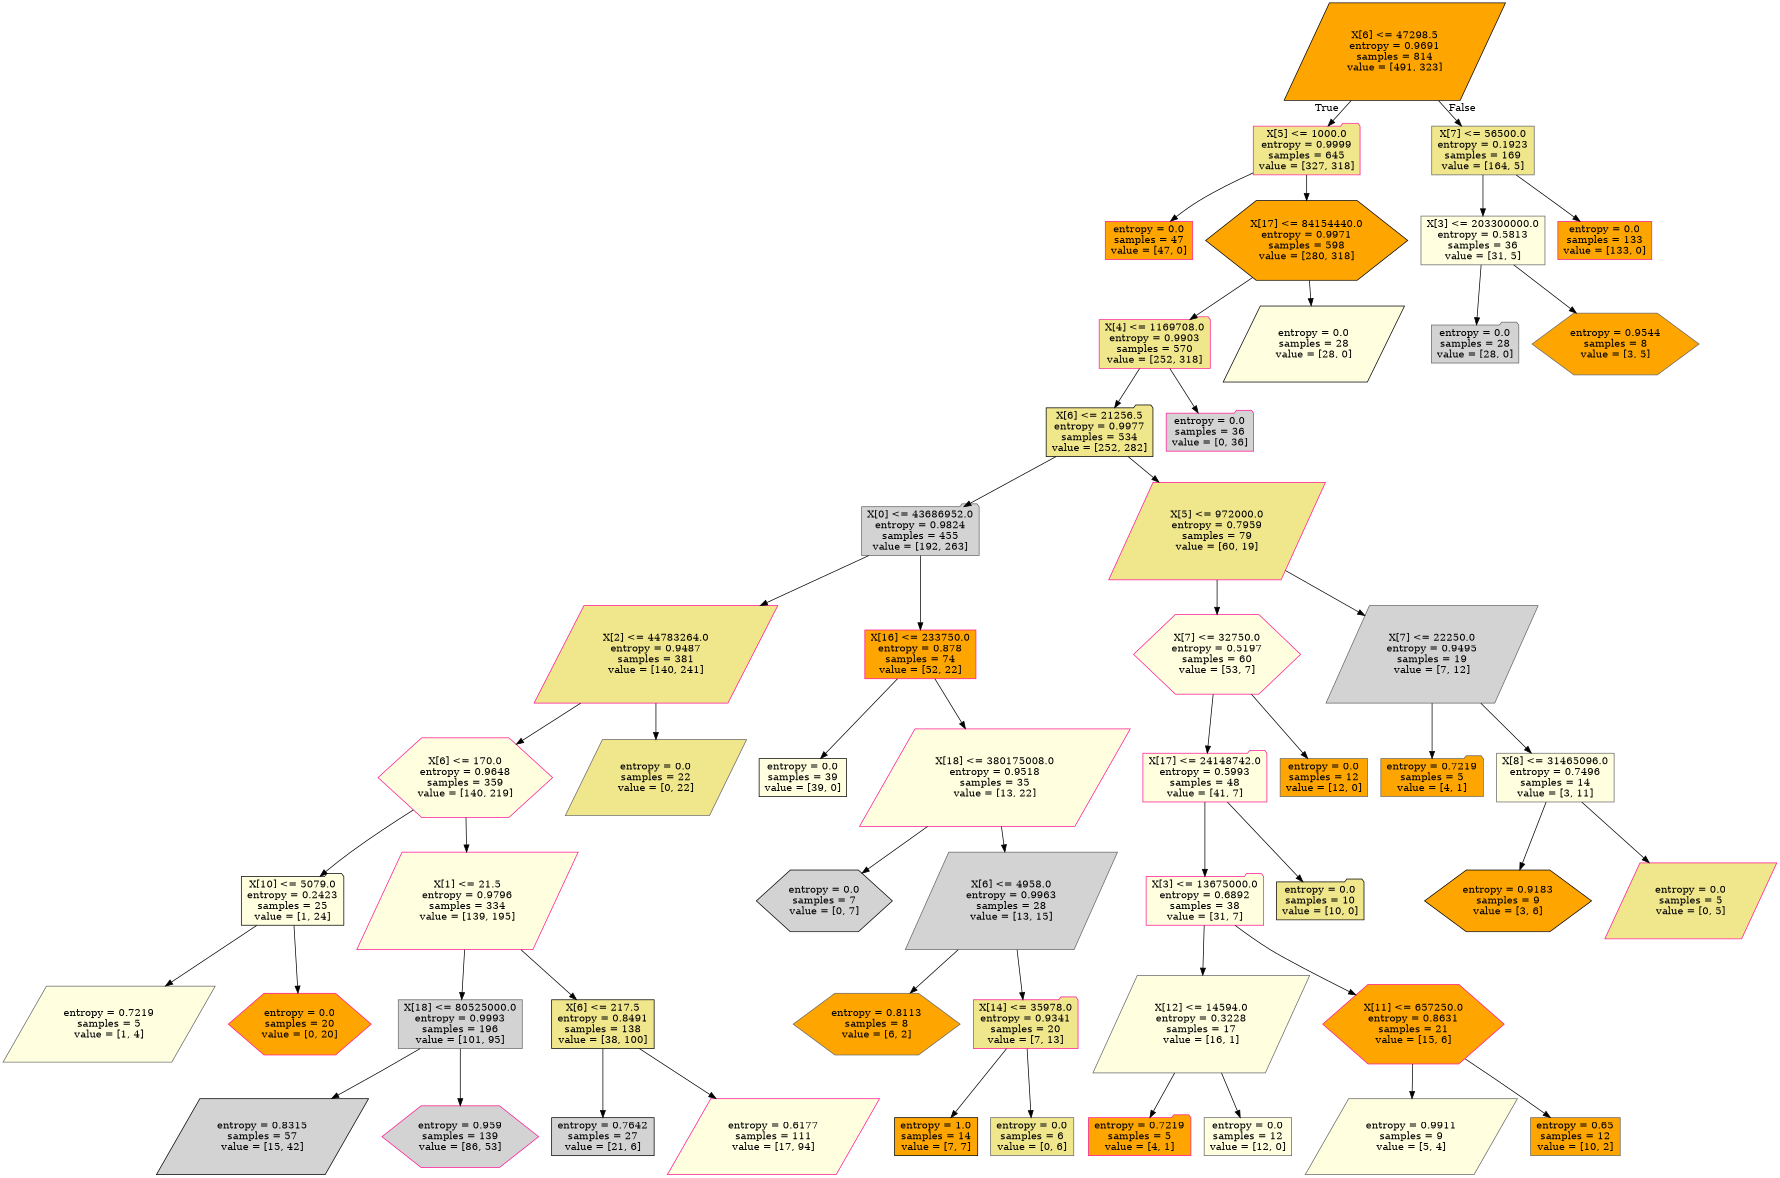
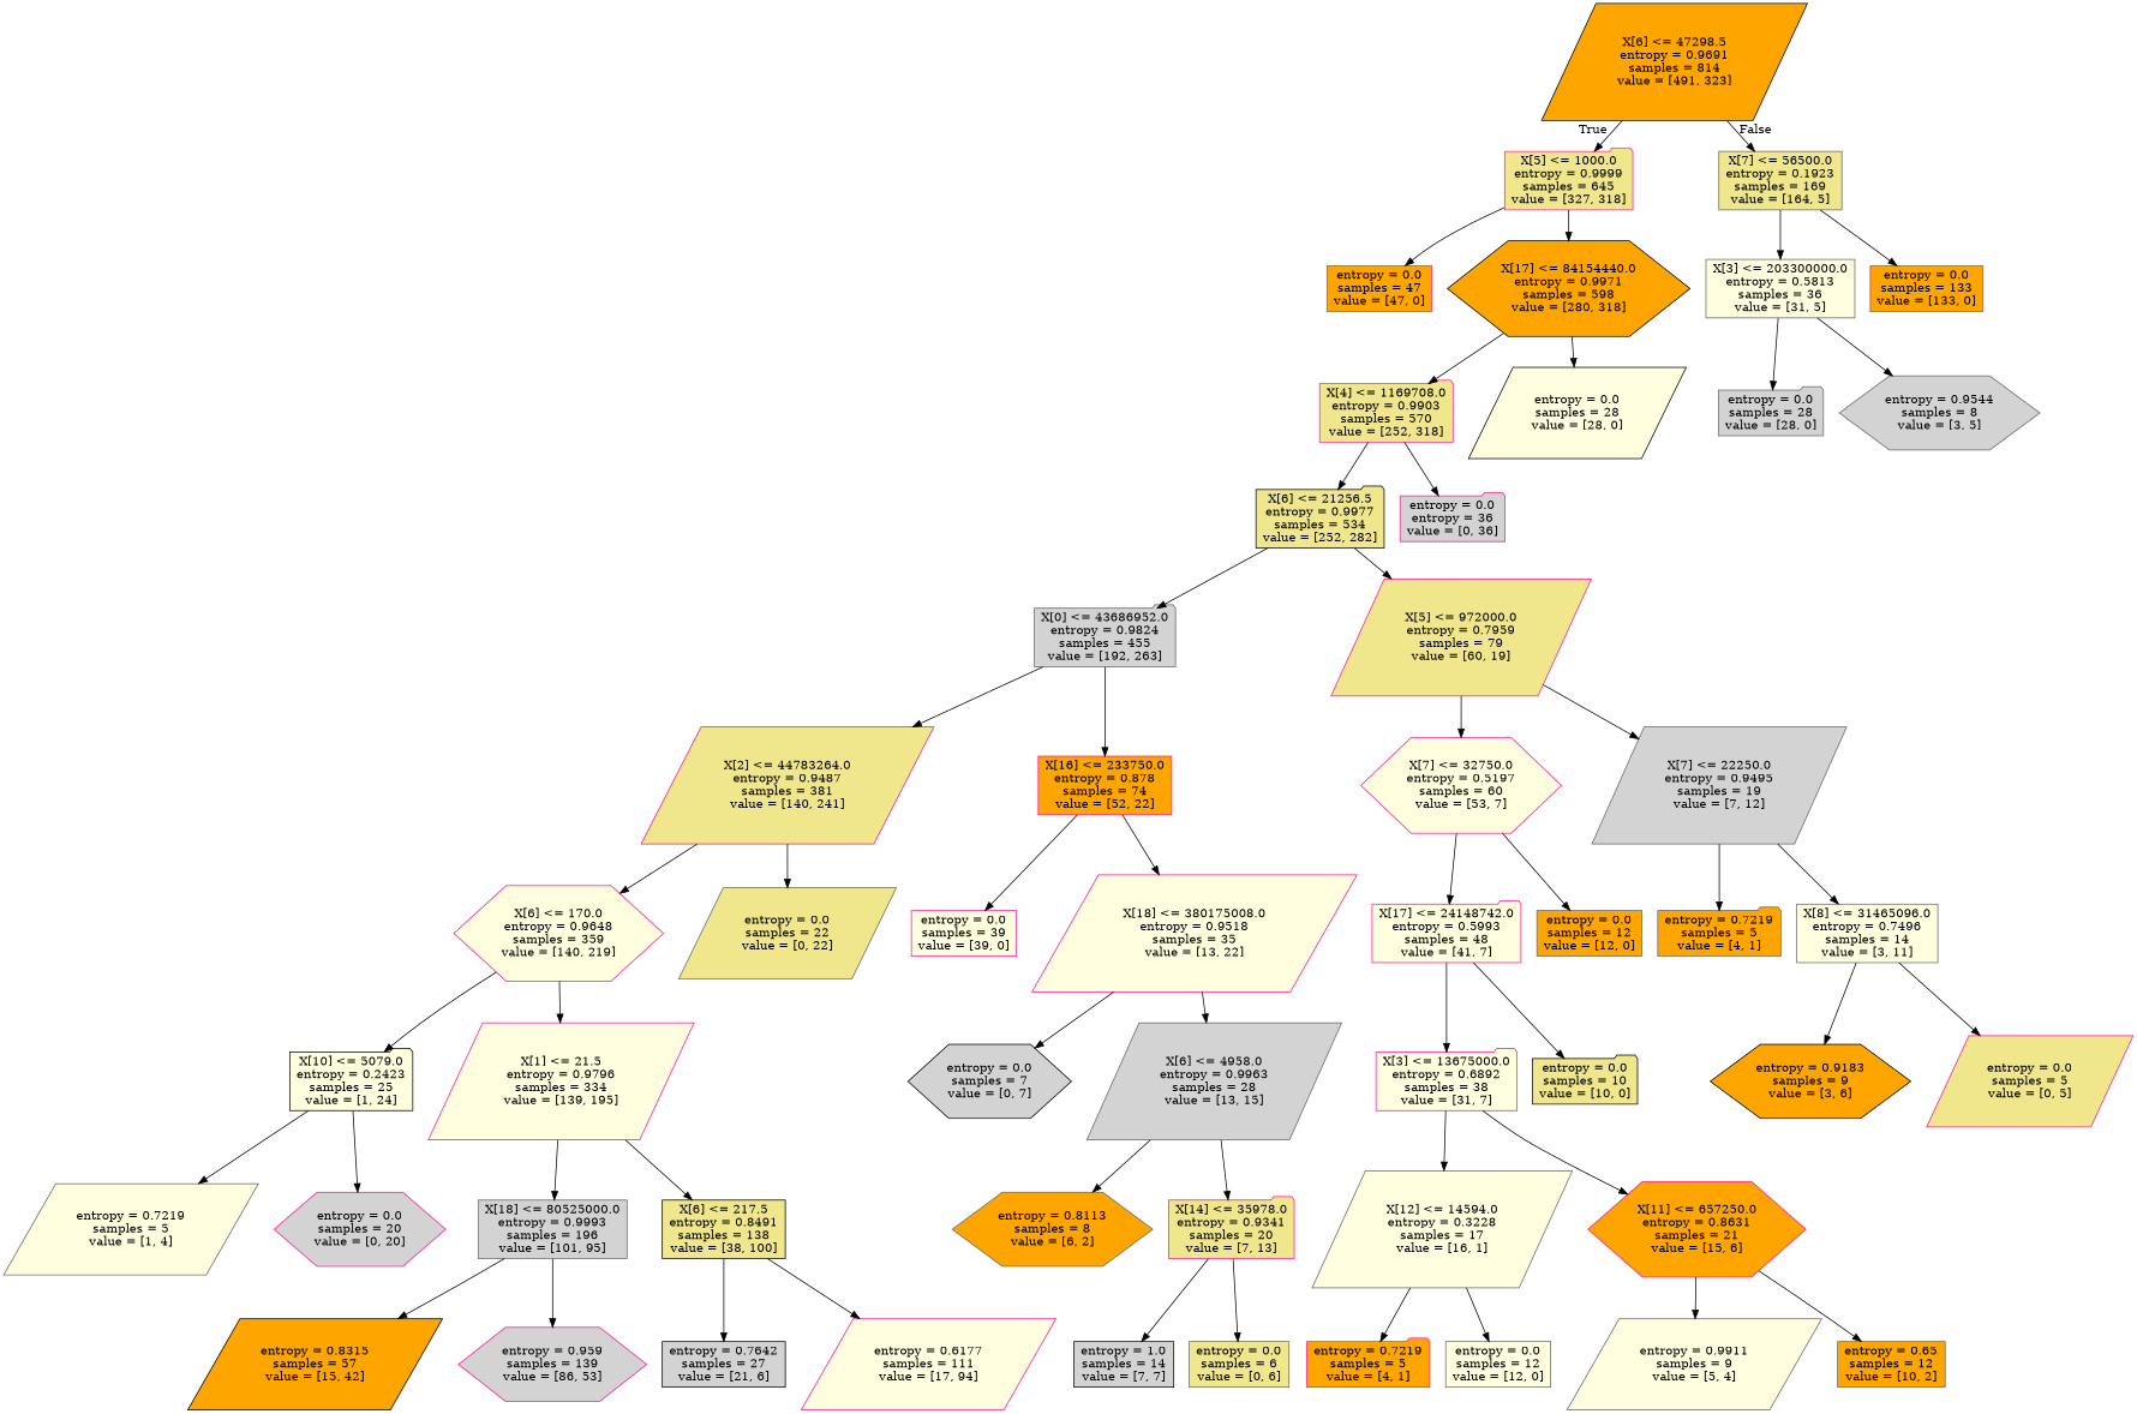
  digraph {
    node [color=deeppink fillcolor=lightyellow shape=parallelogram style=filled]
    n1 [color=black fillcolor=orange label="X[6] <= 47298.5\nentropy = 0.9691\nsamples = 814\nvalue = [491, 323]"]
    n2 [fillcolor=khaki label="X[5] <= 1000.0\nentropy = 0.9999\nsamples = 645\nvalue = [327, 318]" shape=folder]
    n3 [color=gray40 fillcolor=khaki label="X[7] <= 56500.0\nentropy = 0.1923\nsamples = 169\nvalue = [164, 5]" shape=box]
    n4 [fillcolor=orange label="entropy = 0.0\nsamples = 47\nvalue = [47, 0]" shape=box]
    n5 [color=black fillcolor=orange label="X[17] <= 84154440.0\nentropy = 0.9971\nsamples = 598\nvalue = [280, 318]" shape=hexagon]
    n6 [color=gray40 label="X[3] <= 203300000.0\nentropy = 0.5813\nsamples = 36\nvalue = [31, 5]" shape=box]
    n7 [fillcolor=orange label="entropy = 0.0\nsamples = 133\nvalue = [133, 0]" shape=box]
    n8 [fillcolor=khaki label="X[4] <= 1169708.0\nentropy = 0.9903\nsamples = 570\nvalue = [252, 318]" shape=folder]
    n9 [color=black label="entropy = 0.0\nsamples = 28\nvalue = [28, 0]"]
    n10 [color=black fillcolor=khaki label="X[6] <= 21256.5\nentropy = 0.9977\nsamples = 534\nvalue = [252, 282]" shape=folder]
-   n11 [fillcolor=lightgrey label="entropy = 0.0\nsamples = 36\nvalue = [0, 36]" shape=folder]
+   n11 [fillcolor=lightgrey label="entropy = 0.0\nentropy = 36\nvalue = [0, 36]" shape=folder]
    n12 [color=gray40 fillcolor=lightgrey label="X[0] <= 43686952.0\nentropy = 0.9824\nsamples = 455\nvalue = [192, 263]" shape=folder]
    n13 [fillcolor=khaki label="X[5] <= 972000.0\nentropy = 0.7959\nsamples = 79\nvalue = [60, 19]"]
    n14 [fillcolor=khaki label="X[2] <= 44783264.0\nentropy = 0.9487\nsamples = 381\nvalue = [140, 241]"]
    n15 [fillcolor=orange label="X[16] <= 233750.0\nentropy = 0.878\nsamples = 74\nvalue = [52, 22]" shape=box]
    n16 [label="X[7] <= 32750.0\nentropy = 0.5197\nsamples = 60\nvalue = [53, 7]" shape=hexagon]
    n17 [color=gray40 fillcolor=lightgrey label="X[7] <= 22250.0\nentropy = 0.9495\nsamples = 19\nvalue = [7, 12]"]
    n18 [label="X[6] <= 170.0\nentropy = 0.9648\nsamples = 359\nvalue = [140, 219]" shape=hexagon]
    n19 [color=gray40 fillcolor=khaki label="entropy = 0.0\nsamples = 22\nvalue = [0, 22]"]
-   n20 [color=black label="entropy = 0.0\nsamples = 39\nvalue = [39, 0]" shape=box]
+   n20 [label="entropy = 0.0\nsamples = 39\nvalue = [39, 0]" shape=box]
    n21 [label="X[18] <= 380175008.0\nentropy = 0.9518\nsamples = 35\nvalue = [13, 22]"]
    n22 [color=black label="X[10] <= 5079.0\nentropy = 0.2423\nsamples = 25\nvalue = [1, 24]" shape=folder]
    n23 [label="X[1] <= 21.5\nentropy = 0.9796\nsamples = 334\nvalue = [139, 195]"]
    n24 [color=gray40 label="entropy = 0.7219\nsamples = 5\nvalue = [1, 4]"]
-   n25 [fillcolor=orange label="entropy = 0.0\nsamples = 20\nvalue = [0, 20]" shape=hexagon]
+   n25 [fillcolor=lightgrey label="entropy = 0.0\nsamples = 20\nvalue = [0, 20]" shape=hexagon]
    n26 [color=gray40 fillcolor=lightgrey label="X[18] <= 80525000.0\nentropy = 0.9993\nsamples = 196\nvalue = [101, 95]" shape=box]
    n27 [color=black fillcolor=khaki label="X[6] <= 217.5\nentropy = 0.8491\nsamples = 138\nvalue = [38, 100]" shape=box]
-   n28 [color=black fillcolor=lightgrey label="entropy = 0.8315\nsamples = 57\nvalue = [15, 42]"]
+   n28 [color=black fillcolor=orange label="entropy = 0.8315\nsamples = 57\nvalue = [15, 42]"]
    n29 [fillcolor=lightgrey label="entropy = 0.959\nsamples = 139\nvalue = [86, 53]" shape=hexagon]
    n30 [color=black fillcolor=lightgrey label="entropy = 0.7642\nsamples = 27\nvalue = [21, 6]" shape=box]
    n31 [label="entropy = 0.6177\nsamples = 111\nvalue = [17, 94]"]
    n32 [color=black fillcolor=lightgrey label="entropy = 0.0\nsamples = 7\nvalue = [0, 7]" shape=hexagon]
    n33 [color=gray40 fillcolor=lightgrey label="X[6] <= 4958.0\nentropy = 0.9963\nsamples = 28\nvalue = [13, 15]"]
    n34 [color=gray40 fillcolor=orange label="entropy = 0.8113\nsamples = 8\nvalue = [6, 2]" shape=hexagon]
    n35 [fillcolor=khaki label="X[14] <= 35978.0\nentropy = 0.9341\nsamples = 20\nvalue = [7, 13]" shape=folder]
-   n36 [color=black fillcolor=orange label="entropy = 1.0\nsamples = 14\nvalue = [7, 7]" shape=box]
+   n36 [color=black fillcolor=lightgrey label="entropy = 1.0\nsamples = 14\nvalue = [7, 7]" shape=box]
    n37 [color=gray40 fillcolor=khaki label="entropy = 0.0\nsamples = 6\nvalue = [0, 6]" shape=box]
    n38 [label="X[17] <= 24148742.0\nentropy = 0.5993\nsamples = 48\nvalue = [41, 7]" shape=folder]
    n39 [color=gray40 fillcolor=orange label="entropy = 0.0\nsamples = 12\nvalue = [12, 0]" shape=box]
    n40 [color=gray40 fillcolor=orange label="entropy = 0.7219\nsamples = 5\nvalue = [4, 1]" shape=folder]
    n41 [color=gray40 label="X[8] <= 31465096.0\nentropy = 0.7496\nsamples = 14\nvalue = [3, 11]" shape=box]
    n42 [label="X[3] <= 13675000.0\nentropy = 0.6892\nsamples = 38\nvalue = [31, 7]" shape=folder]
    n43 [color=black fillcolor=khaki label="entropy = 0.0\nsamples = 10\nvalue = [10, 0]" shape=folder]
    n44 [color=gray40 label="X[12] <= 14594.0\nentropy = 0.3228\nsamples = 17\nvalue = [16, 1]"]
    n45 [fillcolor=orange label="X[11] <= 657250.0\nentropy = 0.8631\nsamples = 21\nvalue = [15, 6]" shape=hexagon]
    n46 [fillcolor=orange label="entropy = 0.7219\nsamples = 5\nvalue = [4, 1]" shape=folder]
    n47 [color=gray40 label="entropy = 0.0\nsamples = 12\nvalue = [12, 0]" shape=box]
    n48 [color=gray40 label="entropy = 0.9911\nsamples = 9\nvalue = [5, 4]"]
    n49 [color=gray40 fillcolor=orange label="entropy = 0.65\nsamples = 12\nvalue = [10, 2]" shape=box]
    n50 [color=black fillcolor=orange label="entropy = 0.9183\nsamples = 9\nvalue = [3, 6]" shape=hexagon]
    n51 [fillcolor=khaki label="entropy = 0.0\nsamples = 5\nvalue = [0, 5]"]
    n52 [color=gray40 fillcolor=lightgrey label="entropy = 0.0\nsamples = 28\nvalue = [28, 0]" shape=folder]
-   n53 [color=gray40 fillcolor=orange label="entropy = 0.9544\nsamples = 8\nvalue = [3, 5]" shape=hexagon]
+   n53 [color=gray40 fillcolor=lightgrey label="entropy = 0.9544\nsamples = 8\nvalue = [3, 5]" shape=hexagon]
    n1 -> n2 [headlabel=True labelangle=45 labeldistance=2.5]
    n1 -> n3 [headlabel=False labelangle=-45 labeldistance=2.5]
    n2 -> n4
    n2 -> n5
    n3 -> n6
    n3 -> n7
    n5 -> n8
    n5 -> n9
    n6 -> n52
    n6 -> n53
    n8 -> n10
    n8 -> n11
    n10 -> n12
    n10 -> n13
    n12 -> n14
    n12 -> n15
    n13 -> n16
    n13 -> n17
    n14 -> n18
    n14 -> n19
    n15 -> n20
    n15 -> n21
    n16 -> n38
    n16 -> n39
    n17 -> n40
    n17 -> n41
    n18 -> n22
    n18 -> n23
    n21 -> n32
    n21 -> n33
    n22 -> n24
    n22 -> n25
    n23 -> n26
    n23 -> n27
    n26 -> n28
    n26 -> n29
    n27 -> n30
    n27 -> n31
    n33 -> n34
    n33 -> n35
    n35 -> n36
    n35 -> n37
    n38 -> n42
    n38 -> n43
    n41 -> n50
    n41 -> n51
    n42 -> n44
    n42 -> n45
    n44 -> n46
    n44 -> n47
    n45 -> n48
    n45 -> n49
  }
